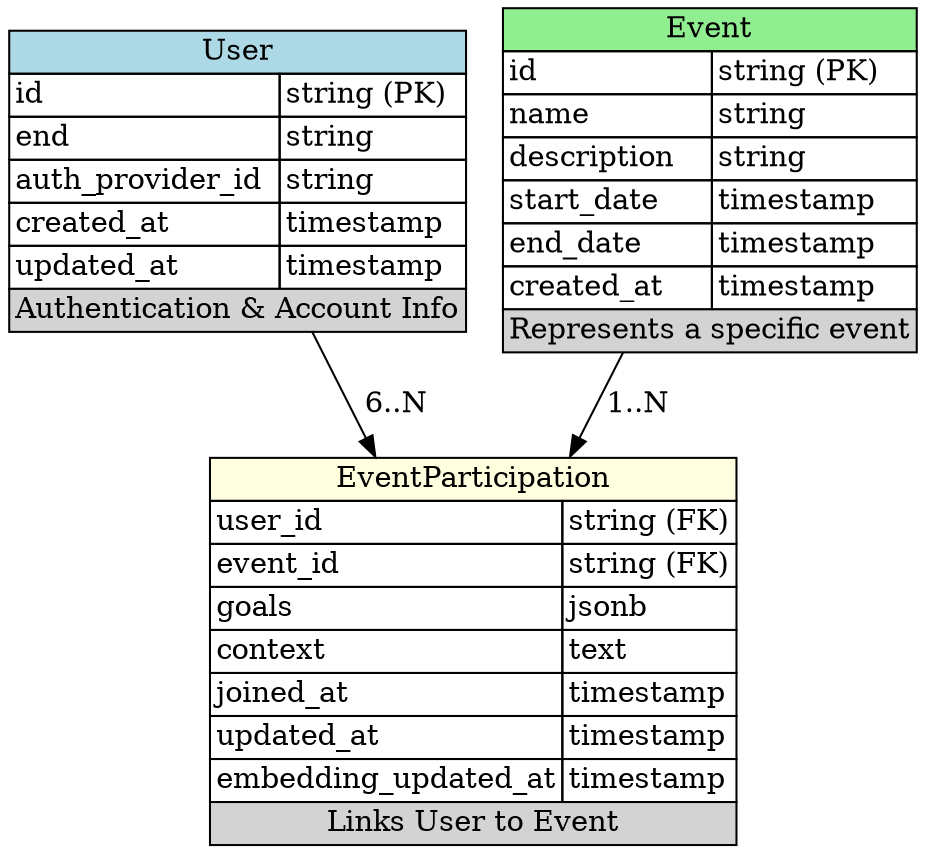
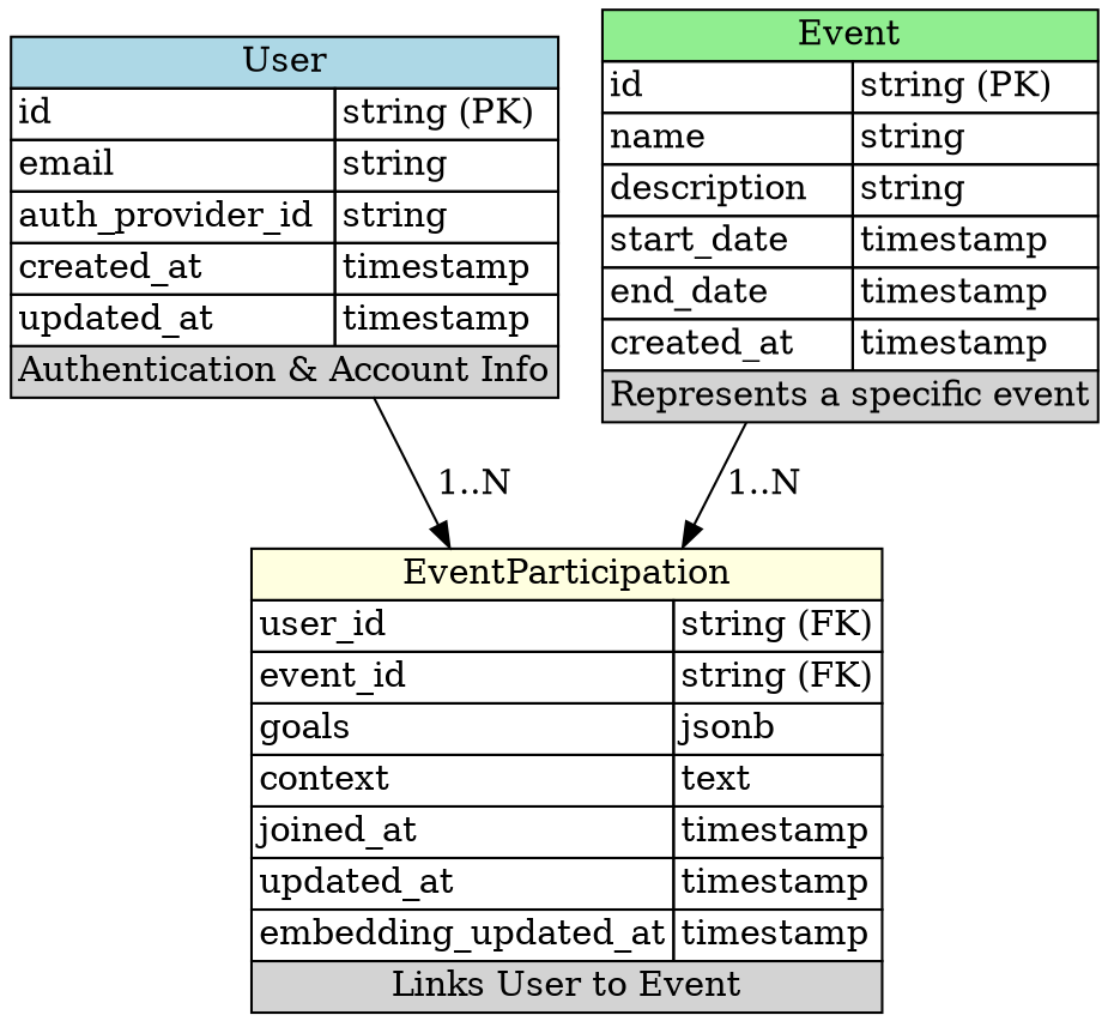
  digraph {
    rankdir=TB
    node [shape=plain]
    edge [arrowhead=normal arrowtail=crow]
-   n1 [label=<         <TABLE BORDER="0" CELLBORDER="1" CELLSPACING="0">             <TR><TD COLSPAN="2" BGCOLOR="lightblue">User</TD></TR>             <TR><TD ALIGN="LEFT">id</TD><TD ALIGN="LEFT">string (PK)</TD></TR>             <TR><TD ALIGN="LEFT">end</TD><TD ALIGN="LEFT">string</TD></TR>             <TR><TD ALIGN="LEFT">auth_provider_id</TD><TD ALIGN="LEFT">string</TD></TR>             <TR><TD ALIGN="LEFT">created_at</TD><TD ALIGN="LEFT">timestamp</TD></TR>             <TR><TD ALIGN="LEFT">updated_at</TD><TD ALIGN="LEFT">timestamp</TD></TR>             <TR><TD COLSPAN="2" BGCOLOR="lightgrey" ALIGN="CENTER">Authentication &amp; Account Info</TD></TR>         </TABLE>     >]
+   n1 [label=<         <TABLE BORDER="0" CELLBORDER="1" CELLSPACING="0">             <TR><TD COLSPAN="2" BGCOLOR="lightblue">User</TD></TR>             <TR><TD ALIGN="LEFT">id</TD><TD ALIGN="LEFT">string (PK)</TD></TR>             <TR><TD ALIGN="LEFT">email</TD><TD ALIGN="LEFT">string</TD></TR>             <TR><TD ALIGN="LEFT">auth_provider_id</TD><TD ALIGN="LEFT">string</TD></TR>             <TR><TD ALIGN="LEFT">created_at</TD><TD ALIGN="LEFT">timestamp</TD></TR>             <TR><TD ALIGN="LEFT">updated_at</TD><TD ALIGN="LEFT">timestamp</TD></TR>             <TR><TD COLSPAN="2" BGCOLOR="lightgrey" ALIGN="CENTER">Authentication &amp; Account Info</TD></TR>         </TABLE>     >]
    n2 [label=<         <TABLE BORDER="0" CELLBORDER="1" CELLSPACING="0">             <TR><TD COLSPAN="2" BGCOLOR="lightyellow">EventParticipation</TD></TR>             <TR><TD ALIGN="LEFT">user_id</TD><TD ALIGN="LEFT">string (FK)</TD></TR>             <TR><TD ALIGN="LEFT">event_id</TD><TD ALIGN="LEFT">string (FK)</TD></TR>             <TR><TD ALIGN="LEFT">goals</TD><TD ALIGN="LEFT">jsonb</TD></TR>             <TR><TD ALIGN="LEFT">context</TD><TD ALIGN="LEFT">text</TD></TR>             <TR><TD ALIGN="LEFT">joined_at</TD><TD ALIGN="LEFT">timestamp</TD></TR>             <TR><TD ALIGN="LEFT">updated_at</TD><TD ALIGN="LEFT">timestamp</TD></TR>             <TR><TD ALIGN="LEFT">embedding_updated_at</TD><TD ALIGN="LEFT">timestamp</TD></TR>             <TR><TD COLSPAN="2" BGCOLOR="lightgrey" ALIGN="CENTER">Links User to Event</TD></TR>         </TABLE>     >]
    n3 [label=<         <TABLE BORDER="0" CELLBORDER="1" CELLSPACING="0">             <TR><TD COLSPAN="2" BGCOLOR="lightgreen">Event</TD></TR>             <TR><TD ALIGN="LEFT">id</TD><TD ALIGN="LEFT">string (PK)</TD></TR>             <TR><TD ALIGN="LEFT">name</TD><TD ALIGN="LEFT">string</TD></TR>             <TR><TD ALIGN="LEFT">description</TD><TD ALIGN="LEFT">string</TD></TR>             <TR><TD ALIGN="LEFT">start_date</TD><TD ALIGN="LEFT">timestamp</TD></TR>             <TR><TD ALIGN="LEFT">end_date</TD><TD ALIGN="LEFT">timestamp</TD></TR>             <TR><TD ALIGN="LEFT">created_at</TD><TD ALIGN="LEFT">timestamp</TD></TR>             <TR><TD COLSPAN="2" BGCOLOR="lightgrey" ALIGN="CENTER">Represents a specific event</TD></TR>         </TABLE>     >]
-   n1 -> n2 [label=" 6..N"]
+   n1 -> n2 [label=" 1..N"]
    n3 -> n2 [label=" 1..N"]
  }
